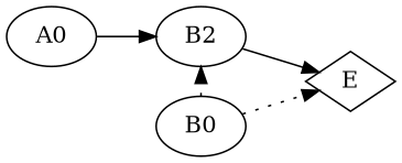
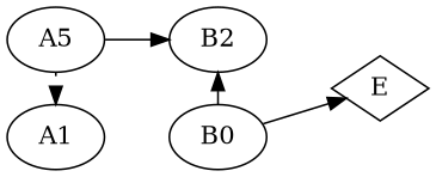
  digraph {
    rankdir=LR
    edge [constraint=true style=filled]
-   A0
+   A0 [label=A5]
+   A1
    n3 [label=B2]
    E [shape=diamond]
    B0
+   A0 -> A1 [constraint=false style=dotted]
    A0 -> n3
-   n3 -> E
-   B0 -> n3 [constraint=false style=dotted]
-   B0 -> E [style=dotted]
+   B0 -> n3 [constraint=false]
+   B0 -> E
  }
